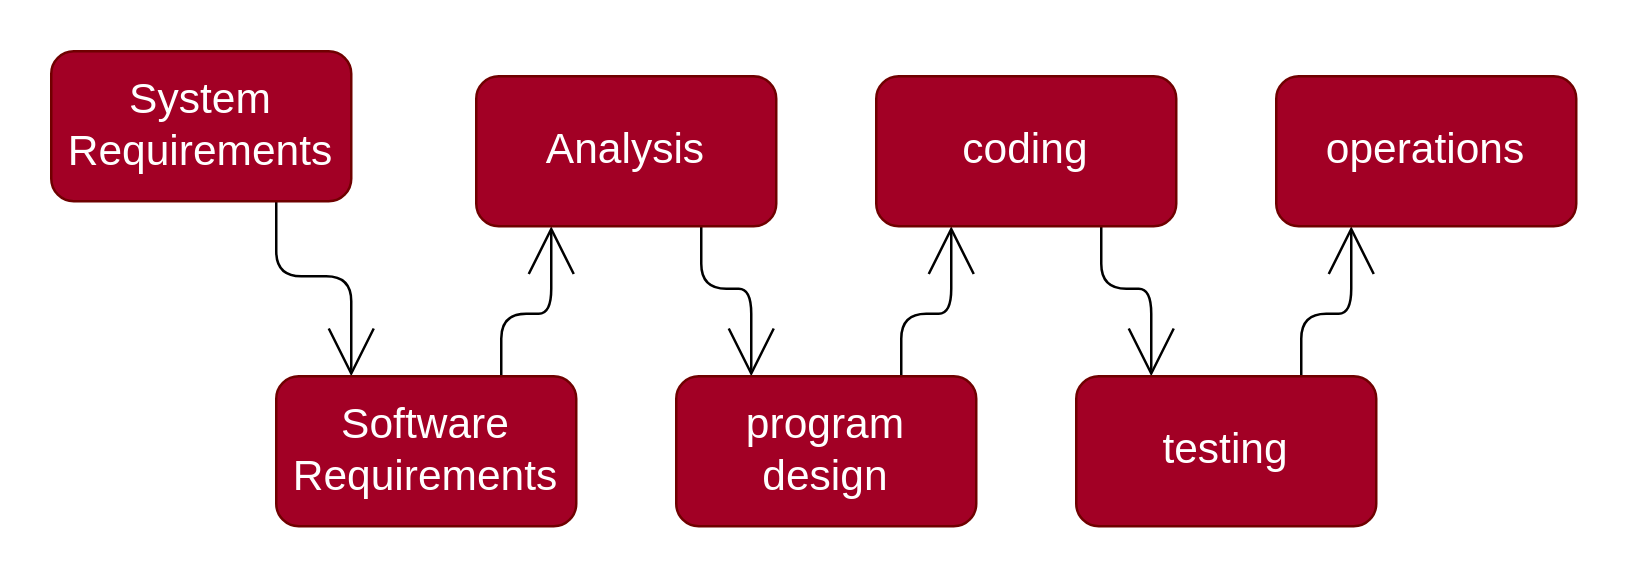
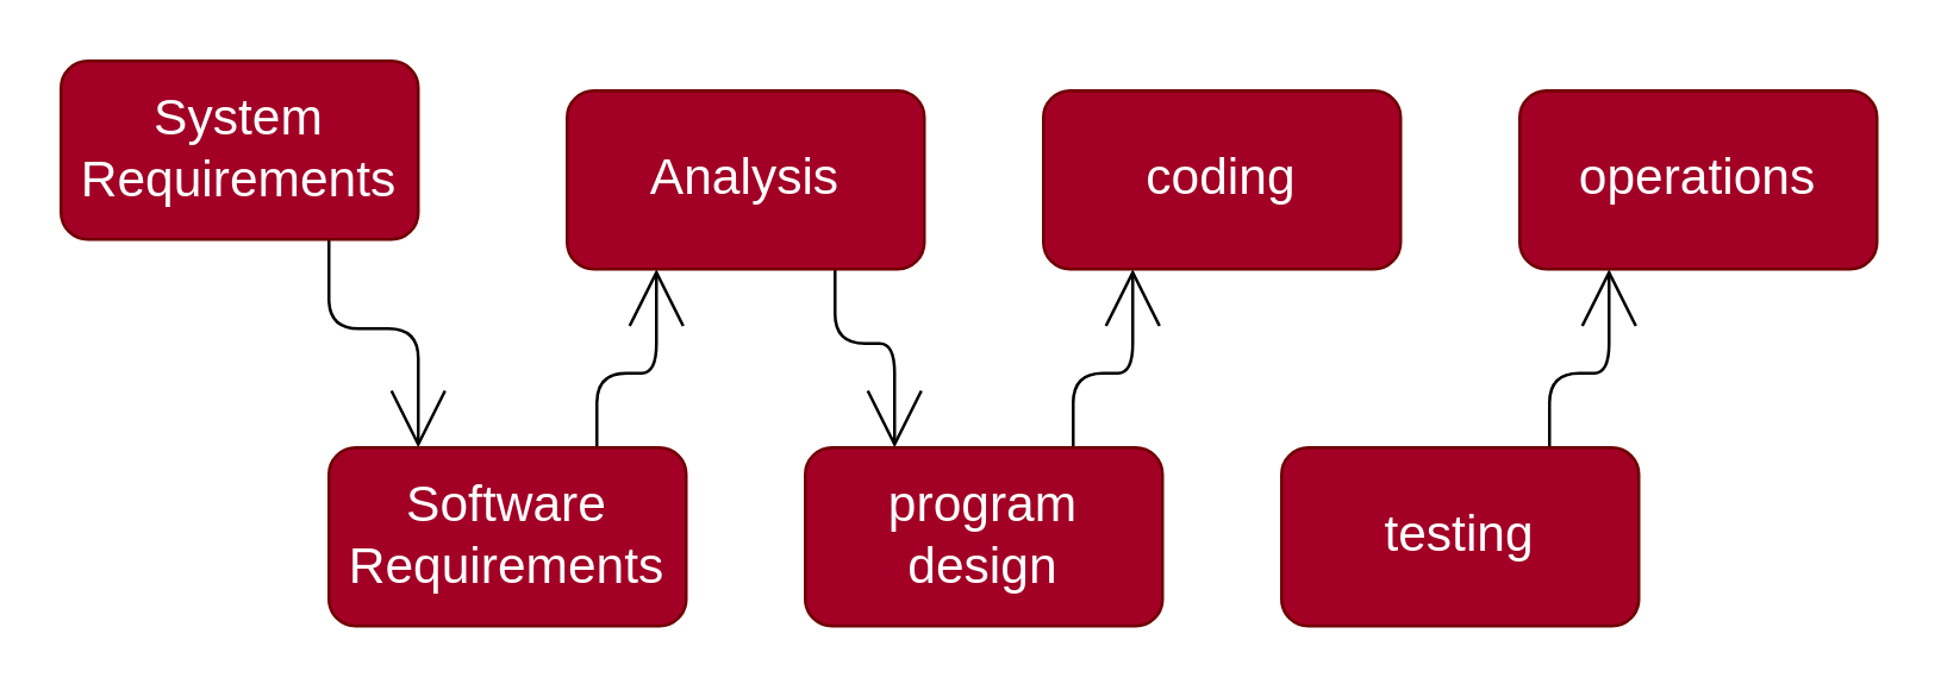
  <mxCell id="0" />
  <mxCell id="1" parent="0" />
  <mxCell id="2" style="edgeStyle=orthogonalEdgeStyle;rounded=1;orthogonalLoop=1;jettySize=auto;html=1;exitX=0.75;exitY=1;exitDx=0;exitDy=0;entryX=0.25;entryY=0;entryDx=0;entryDy=0;endArrow=open;endFill=0;endSize=17;strokeColor=#000000;" edge="1" parent="1" source="3" target="5"><mxGeometry relative="1" as="geometry" /></mxCell>
  <mxCell id="3" value="System&lt;br style=&quot;font-size: 17px;&quot;&gt;Requirements" style="rounded=1;whiteSpace=wrap;html=1;fontSize=17;fillColor=#a20025;strokeColor=#6F0000;fontColor=#ffffff;" vertex="1" parent="1"><mxGeometry x="20" y="20" width="120" height="60" as="geometry" /></mxCell>
  <mxCell id="4" style="edgeStyle=orthogonalEdgeStyle;rounded=1;orthogonalLoop=1;jettySize=auto;html=1;exitX=0.75;exitY=0;exitDx=0;exitDy=0;entryX=0.25;entryY=1;entryDx=0;entryDy=0;endArrow=open;endFill=0;endSize=17;strokeColor=#000000;" edge="1" parent="1" source="5" target="7"><mxGeometry relative="1" as="geometry" /></mxCell>
  <mxCell id="5" value="Software&lt;br style=&quot;font-size: 17px;&quot;&gt;Requirements" style="rounded=1;whiteSpace=wrap;html=1;fontSize=17;fillColor=#a20025;strokeColor=#6F0000;fontColor=#ffffff;" vertex="1" parent="1"><mxGeometry x="110" y="150" width="120" height="60" as="geometry" /></mxCell>
  <mxCell id="6" style="edgeStyle=orthogonalEdgeStyle;rounded=1;orthogonalLoop=1;jettySize=auto;html=1;exitX=0.75;exitY=1;exitDx=0;exitDy=0;entryX=0.25;entryY=0;entryDx=0;entryDy=0;endArrow=open;endFill=0;endSize=17;strokeColor=#000000;" edge="1" parent="1" source="7" target="9"><mxGeometry relative="1" as="geometry" /></mxCell>
  <mxCell id="7" value="Analysis" style="rounded=1;whiteSpace=wrap;html=1;fontSize=17;fillColor=#a20025;strokeColor=#6F0000;fontColor=#ffffff;" vertex="1" parent="1"><mxGeometry x="190" width="120" height="60" as="geometry" y="30" /></mxCell>
  <mxCell id="8" style="edgeStyle=orthogonalEdgeStyle;rounded=1;orthogonalLoop=1;jettySize=auto;html=1;exitX=0.75;exitY=0;exitDx=0;exitDy=0;entryX=0.25;entryY=1;entryDx=0;entryDy=0;endArrow=open;endFill=0;endSize=17;strokeColor=#000000;" edge="1" parent="1" source="9" target="11"><mxGeometry relative="1" as="geometry" /></mxCell>
  <mxCell id="9" value="program&lt;br style=&quot;font-size: 17px;&quot;&gt;design" style="rounded=1;whiteSpace=wrap;html=1;fontSize=17;fillColor=#a20025;strokeColor=#6F0000;fontColor=#ffffff;" vertex="1" parent="1"><mxGeometry x="270" y="150" width="120" height="60" as="geometry" /></mxCell>
- <mxCell id="10" style="edgeStyle=orthogonalEdgeStyle;rounded=1;orthogonalLoop=1;jettySize=auto;html=1;exitX=0.75;exitY=1;exitDx=0;exitDy=0;entryX=0.25;entryY=0;entryDx=0;entryDy=0;endArrow=open;endFill=0;endSize=17;strokeColor=#000000;" edge="1" parent="1" source="11" target="13"><mxGeometry relative="1" as="geometry" /></mxCell>
  <mxCell id="11" value="coding" style="rounded=1;whiteSpace=wrap;html=1;fontSize=17;fillColor=#a20025;strokeColor=#6F0000;fontColor=#ffffff;" vertex="1" parent="1"><mxGeometry x="350" width="120" height="60" as="geometry" y="30" /></mxCell>
  <mxCell id="12" style="edgeStyle=orthogonalEdgeStyle;rounded=1;orthogonalLoop=1;jettySize=auto;html=1;exitX=0.75;exitY=0;exitDx=0;exitDy=0;entryX=0.25;entryY=1;entryDx=0;entryDy=0;endArrow=open;endFill=0;endSize=17;strokeColor=#000000;" edge="1" parent="1" source="13" target="14"><mxGeometry relative="1" as="geometry" /></mxCell>
  <mxCell id="13" value="testing" style="rounded=1;whiteSpace=wrap;html=1;fontSize=17;fillColor=#a20025;strokeColor=#6F0000;fontColor=#ffffff;" vertex="1" parent="1"><mxGeometry x="430" y="150" width="120" height="60" as="geometry" /></mxCell>
  <mxCell id="14" value="operations" style="rounded=1;whiteSpace=wrap;html=1;fontSize=17;fillColor=#a20025;strokeColor=#6F0000;fontColor=#ffffff;" vertex="1" parent="1"><mxGeometry x="510" width="120" height="60" as="geometry" y="30" /></mxCell>
